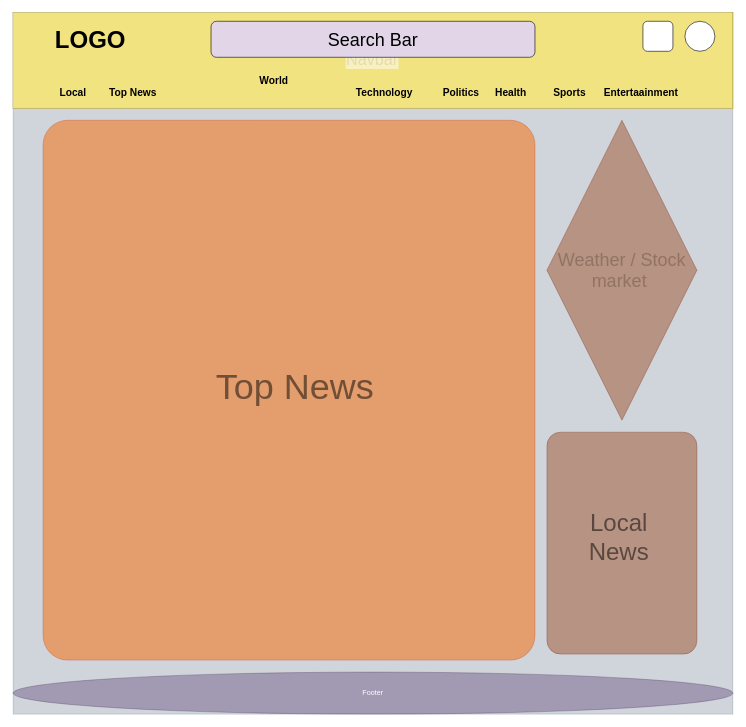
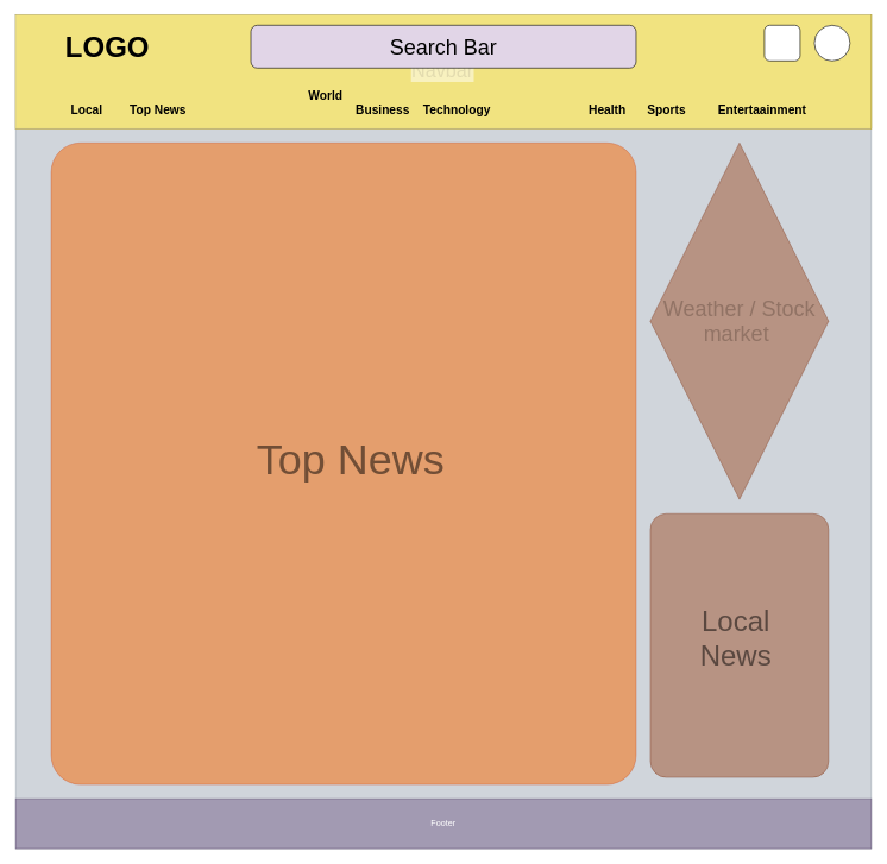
  <mxCell id="0" />
  <mxCell id="1" parent="0" />
  <mxCell id="2" value="" style="rounded=0;whiteSpace=wrap;html=1;strokeColor=#314354;opacity=30;fontSize=17;fontStyle=1;fillColor=#647687;fontColor=#ffffff;" vertex="1" parent="1"><mxGeometry x="21" y="20" width="1200" height="1170" as="geometry" /></mxCell>
  <mxCell id="3" value="" style="endArrow=none;html=1;rounded=0;" edge="1" parent="1"><mxGeometry width="50" height="50" relative="1" as="geometry"><mxPoint x="341" y="340" as="sourcePoint" /><mxPoint x="341" y="340" as="targetPoint" /></mxGeometry></mxCell>
  <mxCell id="4" value="" style="endArrow=none;html=1;rounded=0;strokeWidth=1;spacingLeft=0;fontSize=1;endSize=2;opacity=50;" edge="1" parent="1"><mxGeometry width="50" height="50" relative="1" as="geometry"><mxPoint x="293" y="166" as="sourcePoint" /><mxPoint x="293" y="146" as="targetPoint" /></mxGeometry></mxCell>
  <mxCell id="5" value="" style="group;fillColor=#e3c800;fontColor=#000000;strokeColor=#B09500;" vertex="1" connectable="0" parent="1"><mxGeometry x="21" y="20" width="1200" height="160" as="geometry" /></mxCell>
  <mxCell id="6" value="&lt;font color=&quot;#d6d5de&quot; style=&quot;font-size: 27px; background-color: rgb(255, 255, 255);&quot;&gt;Navbar&lt;/font&gt;" style="rounded=0;whiteSpace=wrap;html=1;textOpacity=50;strokeColor=#B8B8B8;opacity=50;" vertex="1" parent="5"><mxGeometry x="-1" width="1200" height="160" as="geometry" /></mxCell>
  <mxCell id="7" value="&lt;font style=&quot;font-size: 30px;&quot;&gt;Search Bar&lt;/font&gt;" style="rounded=1;whiteSpace=wrap;html=1;fillColor=#e1d5e7;" vertex="1" parent="5"><mxGeometry x="330" y="15" width="540" height="60" as="geometry" /></mxCell>
  <mxCell id="8" value="" style="whiteSpace=wrap;html=1;aspect=fixed;rounded=1;" vertex="1" parent="5"><mxGeometry x="1050" y="15" width="50" height="50" as="geometry" /></mxCell>
  <mxCell id="9" value="" style="ellipse;whiteSpace=wrap;html=1;" vertex="1" parent="5"><mxGeometry x="1120" y="15" width="50" height="50" as="geometry" /></mxCell>
  <mxCell id="10" value="Local" style="text;html=1;strokeColor=none;fillColor=none;align=center;verticalAlign=middle;whiteSpace=wrap;rounded=0;fontSize=17;fontStyle=1" vertex="1" parent="5"><mxGeometry x="70" y="120" width="60" height="30" as="geometry" /></mxCell>
  <mxCell id="11" value="Top News" style="text;html=1;strokeColor=none;fillColor=none;align=center;verticalAlign=middle;whiteSpace=wrap;rounded=0;fontSize=17;fontStyle=1" vertex="1" parent="5"><mxGeometry x="150" y="120" width="100" height="30" as="geometry" /></mxCell>
  <mxCell id="12" value="World" style="text;html=1;strokeColor=none;fillColor=none;align=center;verticalAlign=middle;whiteSpace=wrap;rounded=0;fontSize=17;fontStyle=1" vertex="1" parent="5"><mxGeometry x="405" y="100" width="60" height="30" as="geometry" /></mxCell>
+ <mxCell id="13" value="Business" style="text;html=1;strokeColor=none;fillColor=none;align=center;verticalAlign=middle;whiteSpace=wrap;rounded=0;fontSize=17;fontStyle=1" vertex="1" parent="5"><mxGeometry x="485" y="120" width="60" height="30" as="geometry" /></mxCell>
  <mxCell id="14" value="Technology" style="text;html=1;strokeColor=none;fillColor=none;align=center;verticalAlign=middle;whiteSpace=wrap;rounded=0;fontSize=17;fontStyle=1" vertex="1" parent="5"><mxGeometry x="589" y="120" width="60" height="30" as="geometry" /></mxCell>
- <mxCell id="15" value="Politics" style="text;html=1;strokeColor=none;fillColor=none;align=center;verticalAlign=middle;whiteSpace=wrap;rounded=0;fontSize=17;fontStyle=1" vertex="1" parent="5"><mxGeometry x="717" y="120" width="60" height="30" as="geometry" /></mxCell>
- <mxCell id="16" value="Sports" style="text;html=1;strokeColor=none;fillColor=none;align=center;verticalAlign=middle;whiteSpace=wrap;rounded=0;fontSize=17;fontStyle=1" vertex="1" parent="5"><mxGeometry x="898" y="120" width="60" height="30" as="geometry" /></mxCell>
+ <mxCell id="16" value="Sports" style="text;html=1;strokeColor=none;fillColor=none;align=center;verticalAlign=middle;whiteSpace=wrap;rounded=0;fontSize=17;fontStyle=1" vertex="1" parent="5"><mxGeometry x="883" y="120" width="60" height="30" as="geometry" /></mxCell>
  <mxCell id="17" value="Entertaainment" style="text;html=1;strokeColor=none;fillColor=none;align=center;verticalAlign=middle;whiteSpace=wrap;rounded=0;fontSize=17;fontStyle=1" vertex="1" parent="5"><mxGeometry x="1017" y="120" width="60" height="30" as="geometry" /></mxCell>
  <mxCell id="18" value="Health" style="text;html=1;strokeColor=none;fillColor=none;align=center;verticalAlign=middle;whiteSpace=wrap;rounded=0;fontSize=17;fontStyle=1" vertex="1" parent="5"><mxGeometry x="800" y="120" width="60" height="30" as="geometry" /></mxCell>
  <mxCell id="19" value="LOGO" style="text;html=1;strokeColor=none;fillColor=none;align=center;verticalAlign=middle;whiteSpace=wrap;rounded=0;fontSize=40;fontStyle=1;spacingTop=0;spacing=13;" vertex="1" parent="5"><mxGeometry x="100" y="30" width="58" height="30" as="geometry" /></mxCell>
  <mxCell id="20" value="" style="rounded=1;whiteSpace=wrap;html=1;opacity=50;fillColor=#fa6800;fontColor=#000000;strokeColor=#C73500;arcSize=5;" vertex="1" parent="1"><mxGeometry x="71" y="200" width="820" height="900" as="geometry" /></mxCell>
- <mxCell id="21" value="Footer" style="ellipse;whiteSpace=wrap;html=1;opacity=50;fillColor=#76608a;fontColor=#ffffff;strokeColor=#432D57;" vertex="1" parent="1"><mxGeometry x="21" y="1120" width="1200" height="70" as="geometry" /></mxCell>
+ <mxCell id="21" value="Footer" style="rounded=0;whiteSpace=wrap;html=1;opacity=50;fillColor=#76608a;fontColor=#ffffff;strokeColor=#432D57;" vertex="1" parent="1"><mxGeometry x="21" y="1120" width="1200" height="70" as="geometry" /></mxCell>
  <mxCell id="22" value="&lt;font color=&quot;#917365&quot; style=&quot;font-size: 30px;&quot;&gt;Weather / Stock market&amp;nbsp;&lt;/font&gt;" style="rhombus;whiteSpace=wrap;html=1;fillColor=#a0522d;fontColor=#ffffff;strokeColor=#6D1F00;opacity=50;arcSize=9;" vertex="1" parent="1"><mxGeometry x="911" y="200" width="250" height="500" as="geometry" /></mxCell>
  <mxCell id="23" value="" style="rounded=1;whiteSpace=wrap;html=1;fillColor=#a0522d;fontColor=#ffffff;strokeColor=#6D1F00;opacity=50;arcSize=9;" vertex="1" parent="1"><mxGeometry x="911" y="720" width="250" height="370" as="geometry" /></mxCell>
  <mxCell id="24" value="Local News" style="text;html=1;strokeColor=none;fillColor=none;align=center;verticalAlign=middle;whiteSpace=wrap;rounded=0;fontSize=40;textOpacity=50;" vertex="1" parent="1"><mxGeometry x="1001" y="880" width="60" height="28" as="geometry" /></mxCell>
  <mxCell id="25" value="Top News" style="text;html=1;strokeColor=none;fillColor=none;align=center;verticalAlign=middle;whiteSpace=wrap;rounded=0;fontSize=60;textOpacity=50;" vertex="1" parent="1"><mxGeometry x="321" y="630" width="340" height="30" as="geometry" /></mxCell>
